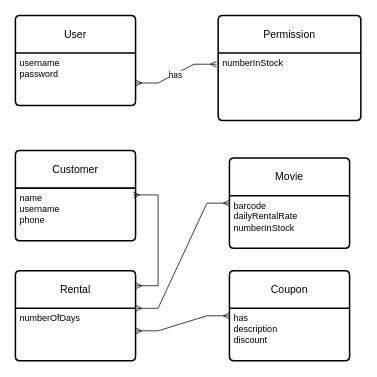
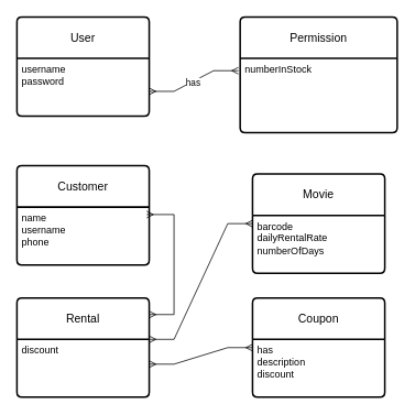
  <mxCell id="0" />
  <mxCell id="1" parent="0" />
  <mxCell id="2" value="Permission" style="swimlane;childLayout=stackLayout;horizontal=1;startSize=50;horizontalStack=0;rounded=1;fontSize=14;fontStyle=0;strokeWidth=2;resizeParent=0;resizeLast=1;shadow=0;dashed=0;align=center;arcSize=4;whiteSpace=wrap;html=1;" vertex="1" parent="1"><mxGeometry x="290" y="20" width="190" height="140" as="geometry" /></mxCell>
  <mxCell id="3" value="numberInStock" style="align=left;strokeColor=none;fillColor=none;spacingLeft=4;spacingRight=4;fontSize=12;verticalAlign=top;resizable=0;rotatable=0;part=1;html=1;whiteSpace=wrap;" vertex="1" parent="2"><mxGeometry y="50" width="190" height="90" as="geometry" /></mxCell>
  <mxCell id="4" value="User" style="swimlane;childLayout=stackLayout;horizontal=1;startSize=50;horizontalStack=0;rounded=1;fontSize=14;fontStyle=0;strokeWidth=2;resizeParent=0;resizeLast=1;shadow=0;dashed=0;align=center;arcSize=4;whiteSpace=wrap;html=1;" vertex="1" parent="1"><mxGeometry x="20" y="20" width="160" height="120" as="geometry" /></mxCell>
  <mxCell id="5" value="username&lt;div&gt;password&lt;/div&gt;" style="align=left;strokeColor=none;fillColor=none;spacingLeft=4;spacingRight=4;fontSize=12;verticalAlign=top;resizable=0;rotatable=0;part=1;html=1;whiteSpace=wrap;" vertex="1" parent="4"><mxGeometry y="50" width="160" height="70" as="geometry" /></mxCell>
  <mxCell id="6" value="Customer" style="swimlane;childLayout=stackLayout;horizontal=1;startSize=50;horizontalStack=0;rounded=1;fontSize=14;fontStyle=0;strokeWidth=2;resizeParent=0;resizeLast=1;shadow=0;dashed=0;align=center;arcSize=4;whiteSpace=wrap;html=1;" vertex="1" parent="1"><mxGeometry x="20" y="200" width="160" height="120" as="geometry" /></mxCell>
  <mxCell id="7" value="name&lt;div&gt;username&lt;/div&gt;&lt;div&gt;phone&lt;/div&gt;" style="align=left;strokeColor=none;fillColor=none;spacingLeft=4;spacingRight=4;fontSize=12;verticalAlign=top;resizable=0;rotatable=0;part=1;html=1;whiteSpace=wrap;" vertex="1" parent="6"><mxGeometry y="50" width="160" height="70" as="geometry" /></mxCell>
  <mxCell id="8" value="Movie" style="swimlane;childLayout=stackLayout;horizontal=1;startSize=50;horizontalStack=0;rounded=1;fontSize=14;fontStyle=0;strokeWidth=2;resizeParent=0;resizeLast=1;shadow=0;dashed=0;align=center;arcSize=4;whiteSpace=wrap;html=1;" vertex="1" parent="1"><mxGeometry x="305" y="210" width="160" height="120" as="geometry" /></mxCell>
- <mxCell id="9" value="barcode&lt;div&gt;dailyRentalRate&lt;/div&gt;&lt;div&gt;numberInStock&lt;/div&gt;" style="align=left;strokeColor=none;fillColor=none;spacingLeft=4;spacingRight=4;fontSize=12;verticalAlign=top;resizable=0;rotatable=0;part=1;html=1;whiteSpace=wrap;" vertex="1" parent="8"><mxGeometry y="50" width="160" height="70" as="geometry" /></mxCell>
+ <mxCell id="9" value="barcode&lt;div&gt;dailyRentalRate&lt;/div&gt;&lt;div&gt;numberOfDays&lt;/div&gt;" style="align=left;strokeColor=none;fillColor=none;spacingLeft=4;spacingRight=4;fontSize=12;verticalAlign=top;resizable=0;rotatable=0;part=1;html=1;whiteSpace=wrap;" vertex="1" parent="8"><mxGeometry y="50" width="160" height="70" as="geometry" /></mxCell>
  <mxCell id="10" value="" style="edgeStyle=entityRelationEdgeStyle;fontSize=12;html=1;endArrow=ERmany;startArrow=ERmany;rounded=0;entryX=-0.011;entryY=0.167;entryDx=0;entryDy=0;entryPerimeter=0;" edge="1" parent="1" target="3"><mxGeometry width="100" height="100" relative="1" as="geometry"><mxPoint x="180" y="110" as="sourcePoint" /><mxPoint x="280" y="10" as="targetPoint" /></mxGeometry></mxCell>
  <mxCell id="11" value="has" style="edgeLabel;html=1;align=center;verticalAlign=middle;resizable=0;points=[];" vertex="1" connectable="0" parent="10"><mxGeometry x="-0.042" relative="1" as="geometry"><mxPoint y="1" as="offset" /></mxGeometry></mxCell>
  <mxCell id="12" value="Rental" style="swimlane;childLayout=stackLayout;horizontal=1;startSize=50;horizontalStack=0;rounded=1;fontSize=14;fontStyle=0;strokeWidth=2;resizeParent=0;resizeLast=1;shadow=0;dashed=0;align=center;arcSize=4;whiteSpace=wrap;html=1;" vertex="1" parent="1"><mxGeometry x="20" y="360" width="160" height="120" as="geometry" /></mxCell>
- <mxCell id="13" value="numberOfDays" style="align=left;strokeColor=none;fillColor=none;spacingLeft=4;spacingRight=4;fontSize=12;verticalAlign=top;resizable=0;rotatable=0;part=1;html=1;whiteSpace=wrap;" vertex="1" parent="12"><mxGeometry y="50" width="160" height="70" as="geometry" /></mxCell>
+ <mxCell id="13" value="discount" style="align=left;strokeColor=none;fillColor=none;spacingLeft=4;spacingRight=4;fontSize=12;verticalAlign=top;resizable=0;rotatable=0;part=1;html=1;whiteSpace=wrap;" vertex="1" parent="12"><mxGeometry y="50" width="160" height="70" as="geometry" /></mxCell>
  <mxCell id="14" value="Coupon" style="swimlane;childLayout=stackLayout;horizontal=1;startSize=50;horizontalStack=0;rounded=1;fontSize=14;fontStyle=0;strokeWidth=2;resizeParent=0;resizeLast=1;shadow=0;dashed=0;align=center;arcSize=4;whiteSpace=wrap;html=1;" vertex="1" parent="1"><mxGeometry x="305" y="360" width="160" height="120" as="geometry" /></mxCell>
  <mxCell id="15" value="has&lt;div&gt;description&lt;/div&gt;&lt;div&gt;discount&lt;/div&gt;" style="align=left;strokeColor=none;fillColor=none;spacingLeft=4;spacingRight=4;fontSize=12;verticalAlign=top;resizable=0;rotatable=0;part=1;html=1;whiteSpace=wrap;" vertex="1" parent="14"><mxGeometry y="50" width="160" height="70" as="geometry" /></mxCell>
  <mxCell id="16" value="" style="edgeStyle=entityRelationEdgeStyle;fontSize=12;html=1;endArrow=ERmany;startArrow=ERmany;rounded=0;entryX=0;entryY=0.5;entryDx=0;entryDy=0;" edge="1" parent="1" target="14"><mxGeometry width="100" height="100" relative="1" as="geometry"><mxPoint x="180" y="440" as="sourcePoint" /><mxPoint x="280" y="340" as="targetPoint" /></mxGeometry></mxCell>
  <mxCell id="17" value="" style="edgeStyle=entityRelationEdgeStyle;fontSize=12;html=1;endArrow=ERmany;startArrow=ERmany;rounded=0;entryX=0;entryY=0.5;entryDx=0;entryDy=0;" edge="1" parent="1" target="8"><mxGeometry width="100" height="100" relative="1" as="geometry"><mxPoint x="180" y="410" as="sourcePoint" /><mxPoint x="305" y="390" as="targetPoint" /></mxGeometry></mxCell>
  <mxCell id="18" value="" style="edgeStyle=entityRelationEdgeStyle;fontSize=12;html=1;endArrow=ERmany;startArrow=ERmany;rounded=0;entryX=0.981;entryY=0.129;entryDx=0;entryDy=0;entryPerimeter=0;" edge="1" parent="1" target="7"><mxGeometry width="100" height="100" relative="1" as="geometry"><mxPoint x="180" y="380" as="sourcePoint" /><mxPoint x="305" y="360" as="targetPoint" /></mxGeometry></mxCell>
